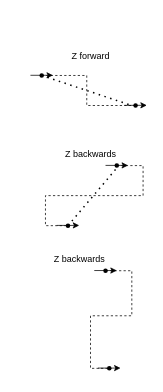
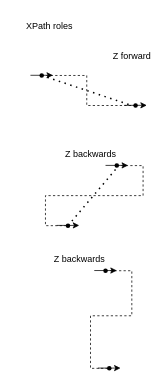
  <mxCell id="0" />
  <mxCell id="1" parent="0" />
+ <mxCell id="2" value="XPath roles&lt;br&gt;" style="text;html=1;align=center;verticalAlign=middle;resizable=0;points=[];autosize=1;strokeColor=none;fillColor=none;" parent="1" vertex="1"><mxGeometry x="20" y="20" width="90" height="30" as="geometry" /></mxCell>
  <mxCell id="3" value="" style="shape=waypoint;sketch=0;fillStyle=solid;size=6;pointerEvents=1;points=[];fillColor=none;resizable=0;rotatable=0;perimeter=centerPerimeter;snapToPoint=1;" parent="1" vertex="1"><mxGeometry x="45" y="90" width="20" height="20" as="geometry" /></mxCell>
  <mxCell id="4" value="" style="endArrow=classic;html=1;rounded=0;" parent="1" edge="1"><mxGeometry width="50" height="50" relative="1" as="geometry"><mxPoint x="40" y="99.76" as="sourcePoint" /><mxPoint x="70" y="99.76" as="targetPoint" /></mxGeometry></mxCell>
  <mxCell id="5" value="" style="shape=waypoint;sketch=0;fillStyle=solid;size=6;pointerEvents=1;points=[];fillColor=none;resizable=0;rotatable=0;perimeter=centerPerimeter;snapToPoint=1;" parent="1" vertex="1"><mxGeometry x="170" y="130" width="20" height="20" as="geometry" /></mxCell>
  <mxCell id="6" value="" style="endArrow=classic;html=1;rounded=0;" parent="1" edge="1"><mxGeometry width="50" height="50" relative="1" as="geometry"><mxPoint x="165" y="139.76" as="sourcePoint" /><mxPoint x="195" y="139.76" as="targetPoint" /></mxGeometry></mxCell>
  <mxCell id="7" value="" style="endArrow=none;dashed=1;html=1;rounded=0;entryX=0.453;entryY=0.407;entryDx=0;entryDy=0;entryPerimeter=0;edgeStyle=orthogonalEdgeStyle;" parent="1" source="3" target="5" edge="1"><mxGeometry width="50" height="50" relative="1" as="geometry"><mxPoint x="75" y="140" as="sourcePoint" /><mxPoint x="125" y="90" as="targetPoint" /><Array as="points"><mxPoint x="115" y="100" /><mxPoint x="115" y="140" /></Array></mxGeometry></mxCell>
  <mxCell id="8" value="" style="shape=waypoint;sketch=0;fillStyle=solid;size=6;pointerEvents=1;points=[];fillColor=none;resizable=0;rotatable=0;perimeter=centerPerimeter;snapToPoint=1;" parent="1" vertex="1"><mxGeometry x="145" y="210" width="20" height="20" as="geometry" /></mxCell>
  <mxCell id="9" value="" style="endArrow=classic;html=1;rounded=0;" parent="1" edge="1"><mxGeometry width="50" height="50" relative="1" as="geometry"><mxPoint x="140" y="219.76" as="sourcePoint" /><mxPoint x="170" y="219.76" as="targetPoint" /></mxGeometry></mxCell>
  <mxCell id="10" value="" style="shape=waypoint;sketch=0;fillStyle=solid;size=6;pointerEvents=1;points=[];fillColor=none;resizable=0;rotatable=0;perimeter=centerPerimeter;snapToPoint=1;" parent="1" vertex="1"><mxGeometry x="80" y="290" width="20" height="20" as="geometry" /></mxCell>
  <mxCell id="11" value="" style="endArrow=classic;html=1;rounded=0;" parent="1" edge="1"><mxGeometry width="50" height="50" relative="1" as="geometry"><mxPoint x="75" y="299.66" as="sourcePoint" /><mxPoint x="105" y="299.66" as="targetPoint" /></mxGeometry></mxCell>
  <mxCell id="12" value="" style="endArrow=none;dashed=1;html=1;rounded=0;entryX=0.453;entryY=0.407;entryDx=0;entryDy=0;entryPerimeter=0;edgeStyle=orthogonalEdgeStyle;" parent="1" source="8" target="10" edge="1"><mxGeometry width="50" height="50" relative="1" as="geometry"><mxPoint x="175" y="260" as="sourcePoint" /><mxPoint x="225" y="210" as="targetPoint" /><Array as="points"><mxPoint x="190" y="220" /><mxPoint x="190" y="260" /><mxPoint x="60" y="260" /><mxPoint x="60" y="300" /></Array></mxGeometry></mxCell>
  <mxCell id="13" value="" style="endArrow=none;dashed=1;html=1;dashPattern=1 3;strokeWidth=2;rounded=0;exitX=0.745;exitY=0.641;exitDx=0;exitDy=0;exitPerimeter=0;" parent="1" source="3" edge="1"><mxGeometry width="50" height="50" relative="1" as="geometry"><mxPoint x="75" y="210" as="sourcePoint" /><mxPoint x="175" y="140" as="targetPoint" /></mxGeometry></mxCell>
- <mxCell id="14" value="Z forward" style="text;html=1;align=center;verticalAlign=middle;resizable=0;points=[];autosize=1;strokeColor=none;fillColor=none;" parent="1" vertex="1"><mxGeometry x="85" y="60" width="70" height="30" as="geometry" /></mxCell>
+ <mxCell id="14" value="Z forward" style="text;html=1;align=center;verticalAlign=middle;resizable=0;points=[];autosize=1;strokeColor=none;fillColor=none;" parent="1" vertex="1"><mxGeometry x="140" y="60" width="70" height="30" as="geometry" /></mxCell>
  <mxCell id="15" value="Z backwards" style="text;html=1;align=center;verticalAlign=middle;resizable=0;points=[];autosize=1;strokeColor=none;fillColor=none;" parent="1" vertex="1"><mxGeometry x="75" y="190" width="90" height="30" as="geometry" /></mxCell>
  <mxCell id="16" value="" style="shape=waypoint;sketch=0;fillStyle=solid;size=6;pointerEvents=1;points=[];fillColor=none;resizable=0;rotatable=0;perimeter=centerPerimeter;snapToPoint=1;" parent="1" vertex="1"><mxGeometry x="130" y="350" width="20" height="20" as="geometry" /></mxCell>
  <mxCell id="17" value="" style="endArrow=classic;html=1;rounded=0;" parent="1" edge="1"><mxGeometry width="50" height="50" relative="1" as="geometry"><mxPoint x="125" y="359.76" as="sourcePoint" /><mxPoint x="155" y="359.76" as="targetPoint" /></mxGeometry></mxCell>
  <mxCell id="18" value="" style="shape=waypoint;sketch=0;fillStyle=solid;size=6;pointerEvents=1;points=[];fillColor=none;resizable=0;rotatable=0;perimeter=centerPerimeter;snapToPoint=1;" parent="1" vertex="1"><mxGeometry x="135" y="480" width="20" height="20" as="geometry" /></mxCell>
  <mxCell id="19" value="" style="endArrow=classic;html=1;rounded=0;" parent="1" edge="1"><mxGeometry width="50" height="50" relative="1" as="geometry"><mxPoint x="130" y="489.66" as="sourcePoint" /><mxPoint x="160" y="489.66" as="targetPoint" /></mxGeometry></mxCell>
  <mxCell id="20" value="" style="endArrow=none;dashed=1;html=1;rounded=0;entryX=0.453;entryY=0.407;entryDx=0;entryDy=0;entryPerimeter=0;edgeStyle=orthogonalEdgeStyle;" parent="1" source="16" target="18" edge="1"><mxGeometry width="50" height="50" relative="1" as="geometry"><mxPoint x="160" y="400" as="sourcePoint" /><mxPoint x="210" y="350" as="targetPoint" /><Array as="points"><mxPoint x="175" y="360" /><mxPoint x="175" y="420" /><mxPoint x="120" y="420" /><mxPoint x="120" y="490" /></Array></mxGeometry></mxCell>
  <mxCell id="21" value="Z backwards" style="text;html=1;align=center;verticalAlign=middle;resizable=0;points=[];autosize=1;strokeColor=none;fillColor=none;" parent="1" vertex="1"><mxGeometry x="60" y="330" width="90" height="30" as="geometry" /></mxCell>
  <mxCell id="22" value="" style="endArrow=none;dashed=1;html=1;dashPattern=1 3;strokeWidth=2;rounded=0;entryX=0.89;entryY=1.103;entryDx=0;entryDy=0;entryPerimeter=0;" parent="1" target="15" edge="1"><mxGeometry width="50" height="50" relative="1" as="geometry"><mxPoint x="90" y="300" as="sourcePoint" /><mxPoint x="185" y="150" as="targetPoint" /></mxGeometry></mxCell>
